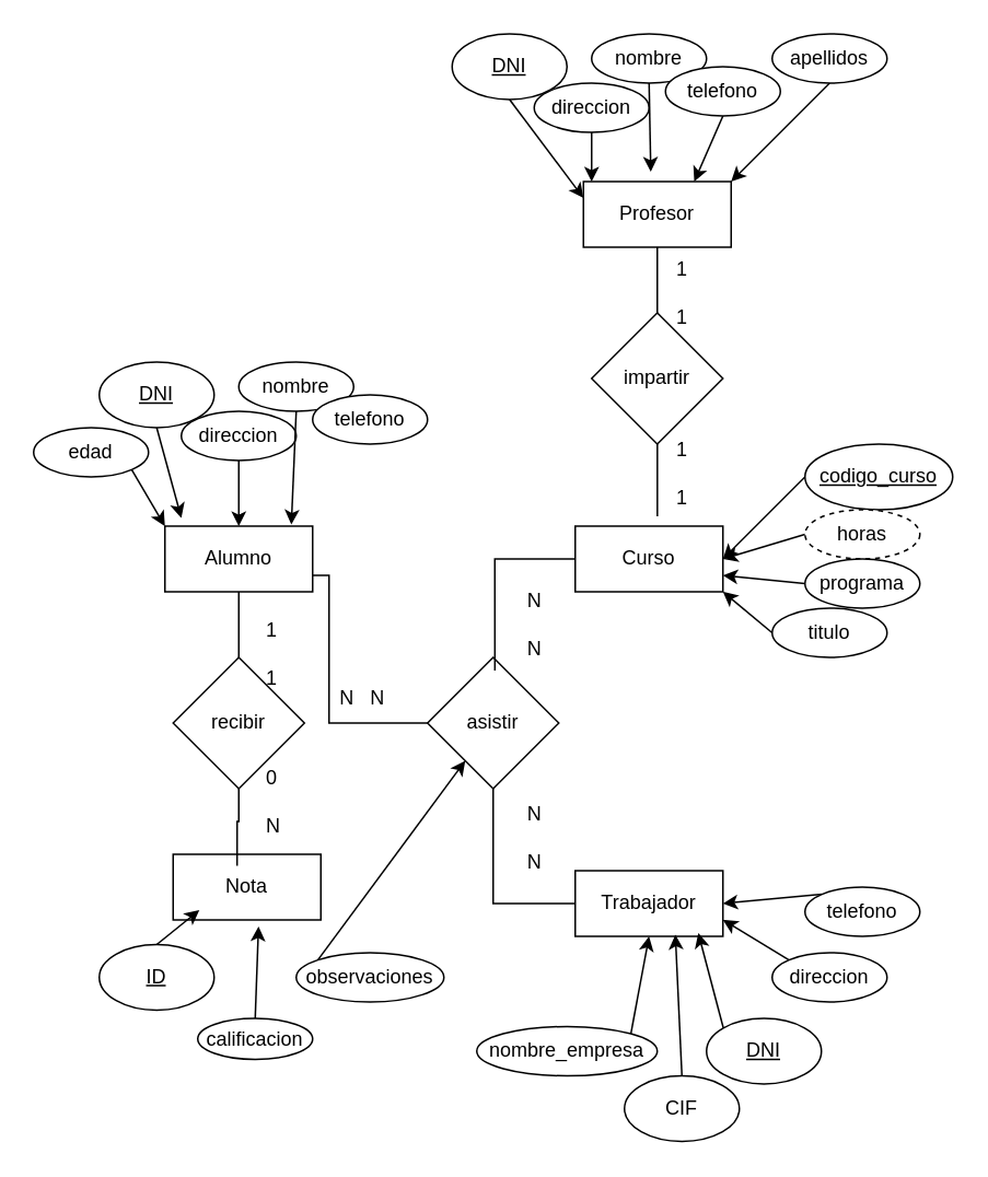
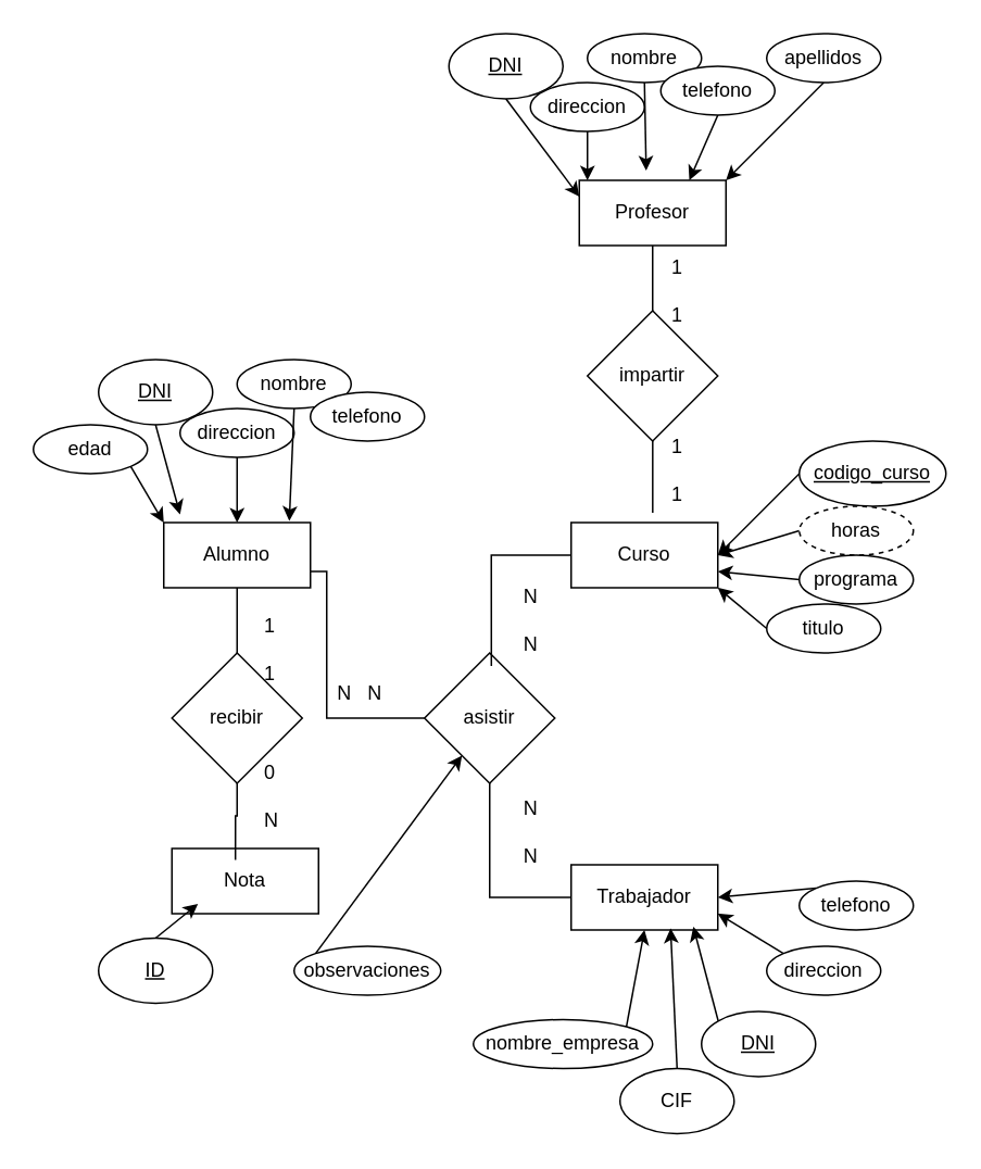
  <mxCell id="0" />
  <mxCell id="1" parent="0" />
  <mxCell id="2" style="edgeStyle=orthogonalEdgeStyle;rounded=0;orthogonalLoop=1;jettySize=auto;html=1;exitX=1;exitY=0.75;exitDx=0;exitDy=0;entryX=0;entryY=0.5;entryDx=0;entryDy=0;endArrow=none;" parent="1" source="3" target="9" edge="1"><mxGeometry relative="1" as="geometry"><Array as="points"><mxPoint x="200" y="350" /><mxPoint x="200" y="440" /></Array></mxGeometry></mxCell>
  <mxCell id="3" value="Alumno" style="rounded=0;whiteSpace=wrap;html=1;" parent="1" vertex="1"><mxGeometry x="100" y="320" width="90" height="40" as="geometry" /></mxCell>
  <mxCell id="4" style="edgeStyle=orthogonalEdgeStyle;rounded=0;orthogonalLoop=1;jettySize=auto;html=1;entryX=0.5;entryY=1;entryDx=0;entryDy=0;endArrow=none;endFill=0;startArrow=none;startFill=0;" parent="1" source="5" target="9" edge="1"><mxGeometry relative="1" as="geometry" /></mxCell>
  <mxCell id="5" value="&lt;div&gt;Trabajador&lt;/div&gt;" style="rounded=0;whiteSpace=wrap;html=1;" parent="1" vertex="1"><mxGeometry x="350" y="530" width="90" height="40" as="geometry" /></mxCell>
  <mxCell id="6" value="Curso" style="rounded=0;whiteSpace=wrap;html=1;" parent="1" vertex="1"><mxGeometry x="350" y="320" width="90" height="40" as="geometry" /></mxCell>
  <mxCell id="7" value="&lt;div&gt;Profesor&lt;/div&gt;" style="rounded=0;whiteSpace=wrap;html=1;" parent="1" vertex="1"><mxGeometry x="355" y="110" width="90" height="40" as="geometry" /></mxCell>
  <mxCell id="8" value="&lt;div&gt;Nota&lt;/div&gt;" style="rounded=0;whiteSpace=wrap;html=1;" parent="1" vertex="1"><mxGeometry x="105" y="520" width="90" height="40" as="geometry" /></mxCell>
  <mxCell id="9" value="asistir" style="rhombus;whiteSpace=wrap;html=1;" parent="1" vertex="1"><mxGeometry x="260" y="400" width="80" height="80" as="geometry" /></mxCell>
  <mxCell id="10" style="edgeStyle=orthogonalEdgeStyle;rounded=0;orthogonalLoop=1;jettySize=auto;html=1;entryX=0.513;entryY=0.1;entryDx=0;entryDy=0;entryPerimeter=0;endArrow=none;endFill=0;startArrow=none;startFill=0;" parent="1" source="6" target="9" edge="1"><mxGeometry relative="1" as="geometry" /></mxCell>
  <mxCell id="11" style="edgeStyle=orthogonalEdgeStyle;rounded=0;orthogonalLoop=1;jettySize=auto;html=1;endArrow=none;endFill=0;startArrow=none;startFill=0;" parent="1" source="12" target="7" edge="1"><mxGeometry relative="1" as="geometry" /></mxCell>
  <mxCell id="12" value="impartir" style="rhombus;whiteSpace=wrap;html=1;" parent="1" vertex="1"><mxGeometry x="360" y="190" width="80" height="80" as="geometry" /></mxCell>
  <mxCell id="13" style="edgeStyle=orthogonalEdgeStyle;rounded=0;orthogonalLoop=1;jettySize=auto;html=1;entryX=0.556;entryY=-0.15;entryDx=0;entryDy=0;entryPerimeter=0;endArrow=none;endFill=0;startArrow=none;startFill=0;" parent="1" source="12" target="6" edge="1"><mxGeometry relative="1" as="geometry" /></mxCell>
  <mxCell id="14" style="edgeStyle=orthogonalEdgeStyle;rounded=0;orthogonalLoop=1;jettySize=auto;html=1;entryX=0.5;entryY=1;entryDx=0;entryDy=0;endArrow=none;endFill=0;startArrow=none;startFill=0;" parent="1" source="15" target="3" edge="1"><mxGeometry relative="1" as="geometry" /></mxCell>
  <mxCell id="15" value="recibir" style="rhombus;whiteSpace=wrap;html=1;" parent="1" vertex="1"><mxGeometry x="105" y="400" width="80" height="80" as="geometry" /></mxCell>
  <mxCell id="16" style="edgeStyle=orthogonalEdgeStyle;rounded=0;orthogonalLoop=1;jettySize=auto;html=1;entryX=0.433;entryY=0.175;entryDx=0;entryDy=0;entryPerimeter=0;endArrow=none;endFill=0;startArrow=none;startFill=0;" parent="1" source="15" target="8" edge="1"><mxGeometry relative="1" as="geometry" /></mxCell>
  <mxCell id="17" value="&lt;div&gt;N&lt;/div&gt;&lt;div&gt;&lt;br&gt;&lt;/div&gt;&lt;div&gt;N&lt;/div&gt;" style="text;html=1;align=center;verticalAlign=middle;resizable=0;points=[];autosize=1;strokeColor=none;fillColor=none;" parent="1" vertex="1"><mxGeometry x="310" y="480" width="30" height="60" as="geometry" /></mxCell>
  <mxCell id="18" value="&lt;div&gt;N&lt;/div&gt;&lt;div&gt;&lt;br&gt;&lt;/div&gt;&lt;div&gt;N&lt;/div&gt;" style="text;html=1;align=center;verticalAlign=middle;resizable=0;points=[];autosize=1;strokeColor=none;fillColor=none;" parent="1" vertex="1"><mxGeometry x="310" y="350" width="30" height="60" as="geometry" /></mxCell>
  <mxCell id="19" value="0&lt;br&gt;&lt;div&gt;&lt;br&gt;&lt;/div&gt;&lt;div&gt;N&lt;br&gt;&lt;/div&gt;" style="text;whiteSpace=wrap;html=1;" parent="1" vertex="1"><mxGeometry x="160" y="460" width="40" height="70" as="geometry" /></mxCell>
  <mxCell id="20" value="&lt;div&gt;1&lt;/div&gt;&lt;div&gt;&lt;br&gt;&lt;/div&gt;&lt;div&gt;1&lt;br&gt;&lt;/div&gt;" style="text;whiteSpace=wrap;html=1;" parent="1" vertex="1"><mxGeometry x="410" y="150" width="40" height="70" as="geometry" /></mxCell>
  <mxCell id="21" value="&lt;div&gt;1&lt;/div&gt;&lt;div&gt;&lt;br&gt;&lt;/div&gt;&lt;div&gt;1&lt;br&gt;&lt;/div&gt;" style="text;whiteSpace=wrap;html=1;" parent="1" vertex="1"><mxGeometry x="410" y="260" width="40" height="70" as="geometry" /></mxCell>
  <mxCell id="22" value="&lt;div&gt;1&lt;/div&gt;&lt;div&gt;&lt;br&gt;&lt;/div&gt;&lt;div&gt;1&lt;br&gt;&lt;/div&gt;" style="text;whiteSpace=wrap;html=1;" parent="1" vertex="1"><mxGeometry x="160" y="370" width="40" height="70" as="geometry" /></mxCell>
  <mxCell id="23" value="DNI" style="ellipse;whiteSpace=wrap;html=1;fontStyle=4" parent="1" vertex="1"><mxGeometry x="60" y="220" width="70" height="40" as="geometry" /></mxCell>
  <mxCell id="24" style="rounded=0;orthogonalLoop=1;jettySize=auto;html=1;exitX=0.5;exitY=1;exitDx=0;exitDy=0;entryX=0.5;entryY=0;entryDx=0;entryDy=0;" parent="1" source="25" target="3" edge="1"><mxGeometry relative="1" as="geometry" /></mxCell>
  <mxCell id="25" value="&lt;div&gt;direccion&lt;/div&gt;" style="ellipse;whiteSpace=wrap;html=1;" parent="1" vertex="1"><mxGeometry x="110" y="250" width="70" height="30" as="geometry" /></mxCell>
  <mxCell id="26" value="nombre" style="ellipse;whiteSpace=wrap;html=1;" parent="1" vertex="1"><mxGeometry x="145" y="220" width="70" height="30" as="geometry" /></mxCell>
  <mxCell id="27" value="&lt;div&gt;telefono&lt;/div&gt;" style="ellipse;whiteSpace=wrap;html=1;" parent="1" vertex="1"><mxGeometry x="190" y="240" width="70" height="30" as="geometry" /></mxCell>
  <mxCell id="28" style="rounded=0;orthogonalLoop=1;jettySize=auto;html=1;exitX=1;exitY=1;exitDx=0;exitDy=0;entryX=0;entryY=0;entryDx=0;entryDy=0;" parent="1" source="29" target="3" edge="1"><mxGeometry relative="1" as="geometry" /></mxCell>
  <mxCell id="29" value="edad" style="ellipse;whiteSpace=wrap;html=1;" parent="1" vertex="1"><mxGeometry x="20" y="260" width="70" height="30" as="geometry" /></mxCell>
  <mxCell id="30" style="rounded=0;orthogonalLoop=1;jettySize=auto;html=1;exitX=0.5;exitY=1;exitDx=0;exitDy=0;entryX=0.111;entryY=-0.125;entryDx=0;entryDy=0;entryPerimeter=0;" parent="1" source="23" target="3" edge="1"><mxGeometry relative="1" as="geometry" /></mxCell>
  <mxCell id="31" style="rounded=0;orthogonalLoop=1;jettySize=auto;html=1;exitX=0.5;exitY=1;exitDx=0;exitDy=0;entryX=0.856;entryY=-0.025;entryDx=0;entryDy=0;entryPerimeter=0;" parent="1" source="26" target="3" edge="1"><mxGeometry relative="1" as="geometry" /></mxCell>
  <mxCell id="32" value="DNI" style="ellipse;whiteSpace=wrap;html=1;fontStyle=4" parent="1" vertex="1"><mxGeometry x="430" y="620" width="70" height="40" as="geometry" /></mxCell>
  <mxCell id="33" value="CIF" style="ellipse;whiteSpace=wrap;html=1;fontStyle=0" parent="1" vertex="1"><mxGeometry x="380" y="655" width="70" height="40" as="geometry" /></mxCell>
  <mxCell id="34" style="rounded=0;orthogonalLoop=1;jettySize=auto;html=1;exitX=1;exitY=0;exitDx=0;exitDy=0;entryX=0.5;entryY=1;entryDx=0;entryDy=0;" parent="1" source="35" target="5" edge="1"><mxGeometry relative="1" as="geometry" /></mxCell>
  <mxCell id="35" value="&lt;div&gt;nombre_empresa&lt;/div&gt;" style="ellipse;whiteSpace=wrap;html=1;" parent="1" vertex="1"><mxGeometry x="290" y="625" width="110" height="30" as="geometry" /></mxCell>
  <mxCell id="36" style="rounded=0;orthogonalLoop=1;jettySize=auto;html=1;exitX=0;exitY=0;exitDx=0;exitDy=0;entryX=1;entryY=0.75;entryDx=0;entryDy=0;" parent="1" source="37" target="5" edge="1"><mxGeometry relative="1" as="geometry" /></mxCell>
  <mxCell id="37" value="&lt;div&gt;direccion&lt;/div&gt;" style="ellipse;whiteSpace=wrap;html=1;" parent="1" vertex="1"><mxGeometry x="470" y="580" width="70" height="30" as="geometry" /></mxCell>
  <mxCell id="38" style="rounded=0;orthogonalLoop=1;jettySize=auto;html=1;exitX=0;exitY=0;exitDx=0;exitDy=0;entryX=1;entryY=0.5;entryDx=0;entryDy=0;" parent="1" source="39" target="5" edge="1"><mxGeometry relative="1" as="geometry" /></mxCell>
  <mxCell id="39" value="&lt;div&gt;telefono&lt;/div&gt;" style="ellipse;whiteSpace=wrap;html=1;" parent="1" vertex="1"><mxGeometry x="490" y="540" width="70" height="30" as="geometry" /></mxCell>
  <mxCell id="40" style="rounded=0;orthogonalLoop=1;jettySize=auto;html=1;exitX=0;exitY=0;exitDx=0;exitDy=0;entryX=0.833;entryY=0.95;entryDx=0;entryDy=0;entryPerimeter=0;" parent="1" source="32" target="5" edge="1"><mxGeometry relative="1" as="geometry" /></mxCell>
  <mxCell id="41" style="rounded=0;orthogonalLoop=1;jettySize=auto;html=1;exitX=0.5;exitY=0;exitDx=0;exitDy=0;entryX=0.678;entryY=0.975;entryDx=0;entryDy=0;entryPerimeter=0;" parent="1" source="33" target="5" edge="1"><mxGeometry relative="1" as="geometry" /></mxCell>
  <mxCell id="42" style="rounded=0;orthogonalLoop=1;jettySize=auto;html=1;exitX=0;exitY=0.5;exitDx=0;exitDy=0;entryX=1;entryY=0.5;entryDx=0;entryDy=0;" parent="1" source="43" target="6" edge="1"><mxGeometry relative="1" as="geometry" /></mxCell>
  <mxCell id="43" value="&lt;div&gt;codigo_curso&lt;/div&gt;" style="ellipse;whiteSpace=wrap;html=1;fontStyle=4" parent="1" vertex="1"><mxGeometry x="490" y="270" width="90" height="40" as="geometry" /></mxCell>
  <mxCell id="44" style="rounded=0;orthogonalLoop=1;jettySize=auto;html=1;exitX=0;exitY=0.5;exitDx=0;exitDy=0;entryX=1;entryY=0.5;entryDx=0;entryDy=0;" parent="1" source="45" target="6" edge="1"><mxGeometry relative="1" as="geometry" /></mxCell>
  <mxCell id="45" value="horas" style="ellipse;whiteSpace=wrap;html=1;dashed=1;" parent="1" vertex="1"><mxGeometry x="490" y="310" width="70" height="30" as="geometry" /></mxCell>
  <mxCell id="46" style="rounded=0;orthogonalLoop=1;jettySize=auto;html=1;exitX=0;exitY=0.5;exitDx=0;exitDy=0;entryX=1;entryY=0.75;entryDx=0;entryDy=0;" parent="1" source="47" target="6" edge="1"><mxGeometry relative="1" as="geometry" /></mxCell>
  <mxCell id="47" value="programa" style="ellipse;whiteSpace=wrap;html=1;" parent="1" vertex="1"><mxGeometry x="490" y="340" width="70" height="30" as="geometry" /></mxCell>
  <mxCell id="48" style="rounded=0;orthogonalLoop=1;jettySize=auto;html=1;exitX=0;exitY=0.5;exitDx=0;exitDy=0;" parent="1" source="49" edge="1"><mxGeometry relative="1" as="geometry"><mxPoint x="440" y="360" as="targetPoint" /></mxGeometry></mxCell>
  <mxCell id="49" value="titulo" style="ellipse;whiteSpace=wrap;html=1;" parent="1" vertex="1"><mxGeometry x="470" y="370" width="70" height="30" as="geometry" /></mxCell>
  <mxCell id="50" style="rounded=0;orthogonalLoop=1;jettySize=auto;html=1;exitX=0.5;exitY=1;exitDx=0;exitDy=0;entryX=0;entryY=0.25;entryDx=0;entryDy=0;" parent="1" source="51" target="7" edge="1"><mxGeometry relative="1" as="geometry" /></mxCell>
  <mxCell id="51" value="DNI" style="ellipse;whiteSpace=wrap;html=1;fontStyle=4" parent="1" vertex="1"><mxGeometry x="275" y="20" width="70" height="40" as="geometry" /></mxCell>
  <mxCell id="52" style="rounded=0;orthogonalLoop=1;jettySize=auto;html=1;exitX=0.5;exitY=1;exitDx=0;exitDy=0;" parent="1" source="53" edge="1"><mxGeometry relative="1" as="geometry"><mxPoint x="360" y="110" as="targetPoint" /></mxGeometry></mxCell>
  <mxCell id="53" value="&lt;div&gt;direccion&lt;/div&gt;" style="ellipse;whiteSpace=wrap;html=1;" parent="1" vertex="1"><mxGeometry x="325" y="50" width="70" height="30" as="geometry" /></mxCell>
  <mxCell id="54" value="nombre" style="ellipse;whiteSpace=wrap;html=1;" parent="1" vertex="1"><mxGeometry x="360" y="20" width="70" height="30" as="geometry" /></mxCell>
  <mxCell id="55" style="rounded=0;orthogonalLoop=1;jettySize=auto;html=1;exitX=0.5;exitY=1;exitDx=0;exitDy=0;entryX=0.75;entryY=0;entryDx=0;entryDy=0;" parent="1" source="56" target="7" edge="1"><mxGeometry relative="1" as="geometry" /></mxCell>
  <mxCell id="56" value="&lt;div&gt;telefono&lt;/div&gt;" style="ellipse;whiteSpace=wrap;html=1;" parent="1" vertex="1"><mxGeometry x="405" y="40" width="70" height="30" as="geometry" /></mxCell>
  <mxCell id="57" style="rounded=0;orthogonalLoop=1;jettySize=auto;html=1;exitX=0.5;exitY=1;exitDx=0;exitDy=0;entryX=1;entryY=0;entryDx=0;entryDy=0;" parent="1" source="58" target="7" edge="1"><mxGeometry relative="1" as="geometry" /></mxCell>
  <mxCell id="58" value="apellidos" style="ellipse;whiteSpace=wrap;html=1;" parent="1" vertex="1"><mxGeometry x="470" y="20" width="70" height="30" as="geometry" /></mxCell>
  <mxCell id="59" style="rounded=0;orthogonalLoop=1;jettySize=auto;html=1;exitX=0.5;exitY=1;exitDx=0;exitDy=0;entryX=0.456;entryY=-0.15;entryDx=0;entryDy=0;entryPerimeter=0;" parent="1" source="54" target="7" edge="1"><mxGeometry relative="1" as="geometry" /></mxCell>
  <mxCell id="60" value="ID" style="ellipse;whiteSpace=wrap;html=1;fontStyle=4" parent="1" vertex="1"><mxGeometry x="60" y="575" width="70" height="40" as="geometry" /></mxCell>
- <mxCell id="61" value="calificacion" style="ellipse;whiteSpace=wrap;html=1;" parent="1" vertex="1"><mxGeometry x="120" y="620" width="70" height="25" as="geometry" /></mxCell>
  <mxCell id="62" value="observaciones" style="ellipse;whiteSpace=wrap;html=1;" parent="1" vertex="1"><mxGeometry x="180" y="580" width="90" height="30" as="geometry" /></mxCell>
  <mxCell id="63" style="rounded=0;orthogonalLoop=1;jettySize=auto;html=1;exitX=0.5;exitY=0;exitDx=0;exitDy=0;entryX=0.178;entryY=0.85;entryDx=0;entryDy=0;entryPerimeter=0;" parent="1" source="60" target="8" edge="1"><mxGeometry relative="1" as="geometry" /></mxCell>
- <mxCell id="64" style="rounded=0;orthogonalLoop=1;jettySize=auto;html=1;exitX=0.5;exitY=0;exitDx=0;exitDy=0;entryX=0.578;entryY=1.1;entryDx=0;entryDy=0;entryPerimeter=0;" parent="1" source="61" target="8" edge="1"><mxGeometry relative="1" as="geometry" /></mxCell>
  <mxCell id="65" style="rounded=0;orthogonalLoop=1;jettySize=auto;html=1;exitX=0;exitY=0;exitDx=0;exitDy=0;" parent="1" source="62" target="9" edge="1"><mxGeometry relative="1" as="geometry" /></mxCell>
  <mxCell id="66" value="N&amp;nbsp;&amp;nbsp; N" style="text;html=1;align=center;verticalAlign=middle;resizable=0;points=[];autosize=1;strokeColor=none;fillColor=none;" parent="1" vertex="1"><mxGeometry x="195" y="410" width="50" height="30" as="geometry" /></mxCell>
